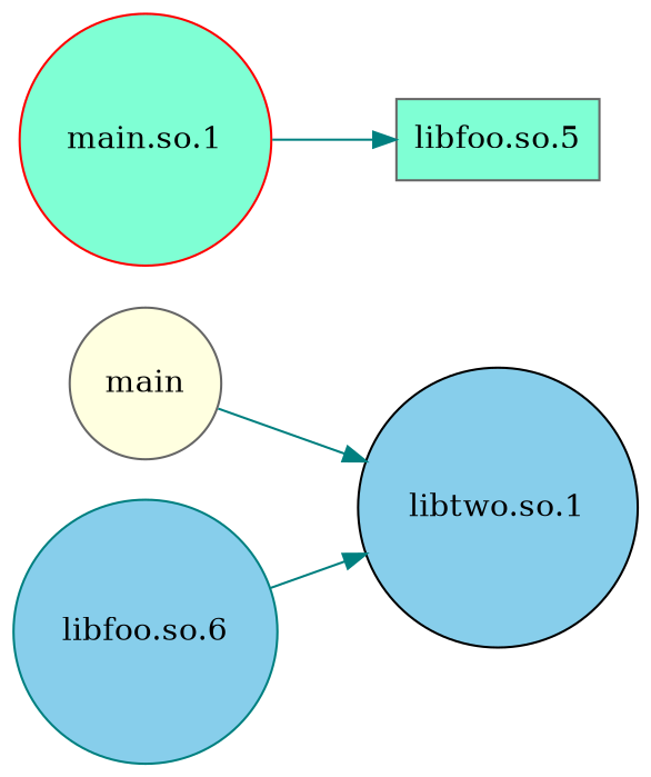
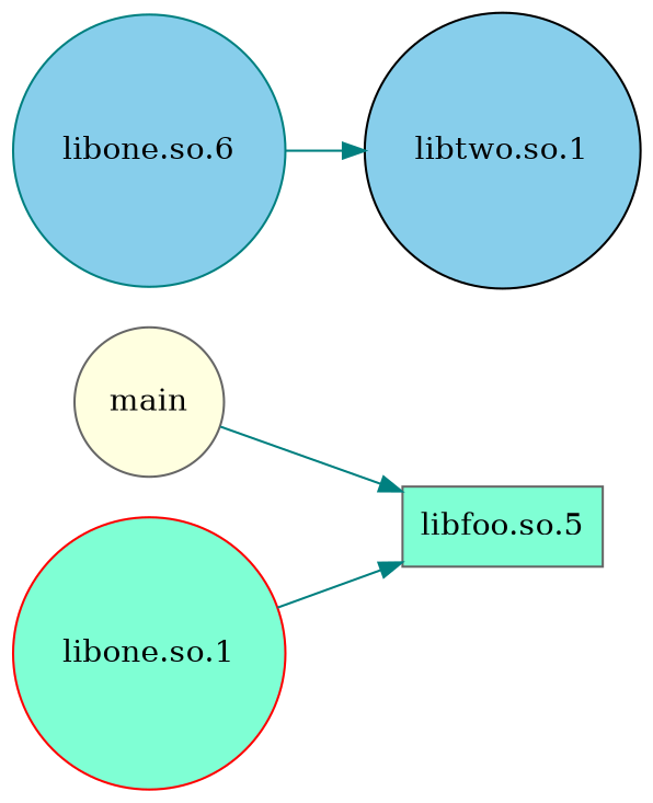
  digraph {
    rankdir=LR
    node [color=gray40 fillcolor=skyblue shape=circle style=filled]
    edge [color=teal]
    main [fillcolor=lightyellow]
    "libtwo.so.1" [color=black]
-   "libone.so.1" [color=red fillcolor=aquamarine label="main.so.1"]
+   "libone.so.1" [color=red fillcolor=aquamarine]
    "libfoo.so.5" [fillcolor=aquamarine shape=box]
-   "libfoo.so.6" [color=teal]
-   main -> "libtwo.so.1"
+   "libfoo.so.6" [color=teal label="libone.so.6"]
+   main -> "libfoo.so.5"
    "libone.so.1" -> "libfoo.so.5"
    "libfoo.so.6" -> "libtwo.so.1"
  }
